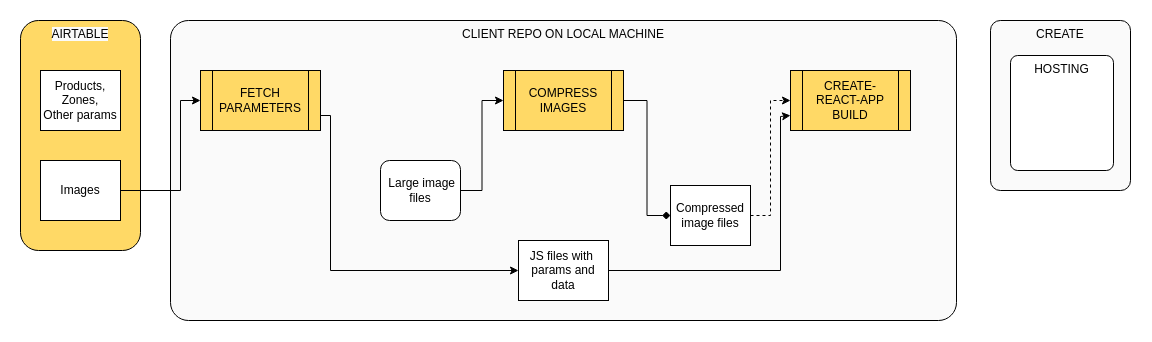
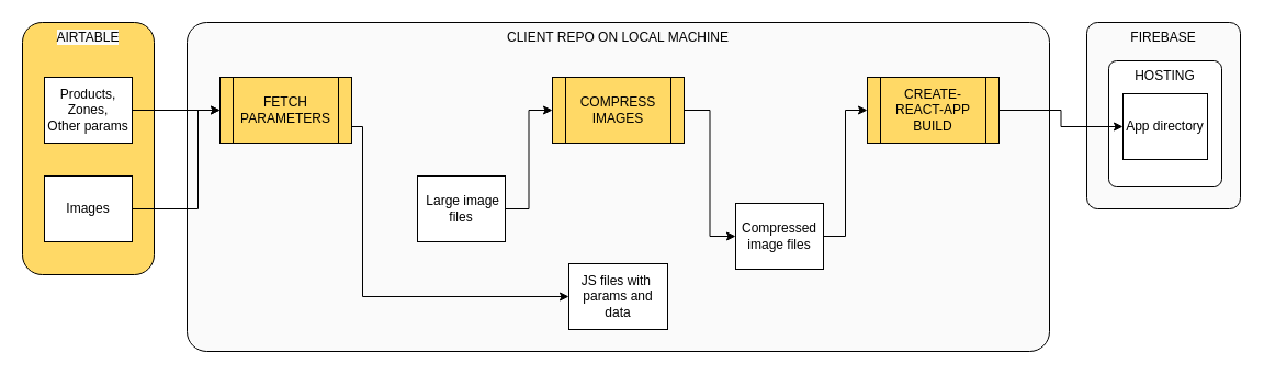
  <mxCell id="0" />
  <mxCell id="1" parent="0" />
  <mxCell id="2" value="CLIENT REPO ON LOCAL MACHINE" style="rounded=1;whiteSpace=wrap;html=1;verticalAlign=top;fillColor=#fafafa;arcSize=6;" parent="1" vertex="1"><mxGeometry x="170" y="20" width="786" height="300" as="geometry" /></mxCell>
  <mxCell id="3" style="edgeStyle=orthogonalEdgeStyle;rounded=0;orthogonalLoop=1;jettySize=auto;html=1;exitX=1;exitY=0.75;exitDx=0;exitDy=0;entryX=0;entryY=0.5;entryDx=0;entryDy=0;" edge="1" parent="1" source="4" target="13"><mxGeometry relative="1" as="geometry"><Array as="points"><mxPoint x="330" y="115" /><mxPoint x="330" y="270" /></Array></mxGeometry></mxCell>
  <mxCell id="4" value="FETCH PARAMETERS" style="shape=process;whiteSpace=wrap;html=1;backgroundOutline=1;fillColor=#FFD966;" parent="1" vertex="1"><mxGeometry x="200" y="70" width="120" height="60" as="geometry" /></mxCell>
- <mxCell id="5" style="edgeStyle=orthogonalEdgeStyle;rounded=0;orthogonalLoop=1;jettySize=auto;html=1;exitX=1;exitY=0.5;exitDx=0;exitDy=0;entryX=0;entryY=0.5;entryDx=0;entryDy=0;endArrow=diamond;" parent="1" source="6" target="11" edge="1"><mxGeometry relative="1" as="geometry" /></mxCell>
+ <mxCell id="5" style="edgeStyle=orthogonalEdgeStyle;rounded=0;orthogonalLoop=1;jettySize=auto;html=1;exitX=1;exitY=0.5;exitDx=0;exitDy=0;entryX=0;entryY=0.5;entryDx=0;entryDy=0;" parent="1" source="6" target="11" edge="1"><mxGeometry relative="1" as="geometry" /></mxCell>
  <mxCell id="6" value="COMPRESS IMAGES" style="shape=process;whiteSpace=wrap;html=1;backgroundOutline=1;fillColor=#FFD966;" parent="1" vertex="1"><mxGeometry x="503" y="70" width="120" height="60" as="geometry" /></mxCell>
  <mxCell id="7" value="&lt;div&gt;CREATE-REACT-APP BUILD&lt;br&gt;&lt;/div&gt;" style="shape=process;whiteSpace=wrap;html=1;backgroundOutline=1;fillColor=#FFD966;" parent="1" vertex="1"><mxGeometry x="790" y="70" width="120" height="60" as="geometry" /></mxCell>
  <mxCell id="8" style="edgeStyle=orthogonalEdgeStyle;rounded=0;orthogonalLoop=1;jettySize=auto;html=1;exitX=1;exitY=0.5;exitDx=0;exitDy=0;entryX=0;entryY=0.5;entryDx=0;entryDy=0;" edge="1" parent="1" source="9" target="6"><mxGeometry relative="1" as="geometry" /></mxCell>
- <mxCell id="9" value="&amp;nbsp;Large image files" style="whiteSpace=wrap;html=1;rounded=1;" parent="1" vertex="1"><mxGeometry x="380" y="160" width="80" height="60" as="geometry" /></mxCell>
- <mxCell id="10" style="edgeStyle=orthogonalEdgeStyle;rounded=0;orthogonalLoop=1;jettySize=auto;html=1;exitX=1;exitY=0.5;exitDx=0;exitDy=0;entryX=0;entryY=0.5;entryDx=0;entryDy=0;dashed=1;" edge="1" parent="1" source="11" target="7"><mxGeometry relative="1" as="geometry" /></mxCell>
+ <mxCell id="9" value="&amp;nbsp;Large image files" style="rounded=0;whiteSpace=wrap;html=1;" parent="1" vertex="1"><mxGeometry x="380" y="160" width="80" height="60" as="geometry" /></mxCell>
+ <mxCell id="10" style="edgeStyle=orthogonalEdgeStyle;rounded=0;orthogonalLoop=1;jettySize=auto;html=1;exitX=1;exitY=0.5;exitDx=0;exitDy=0;entryX=0;entryY=0.5;entryDx=0;entryDy=0;" edge="1" parent="1" source="11" target="7"><mxGeometry relative="1" as="geometry" /></mxCell>
  <mxCell id="11" value="Compressed image files" style="rounded=0;whiteSpace=wrap;html=1;" parent="1" vertex="1"><mxGeometry x="670" y="185" width="80" height="60" as="geometry" /></mxCell>
- <mxCell id="12" style="edgeStyle=orthogonalEdgeStyle;rounded=0;orthogonalLoop=1;jettySize=auto;html=1;exitX=1;exitY=0.5;exitDx=0;exitDy=0;entryX=0;entryY=0.75;entryDx=0;entryDy=0;" edge="1" parent="1" source="13" target="7"><mxGeometry relative="1" as="geometry"><Array as="points"><mxPoint x="780" y="270" /><mxPoint x="780" y="116" /></Array></mxGeometry></mxCell>
  <mxCell id="13" value="JS files with&amp;nbsp; params and data" style="rounded=0;whiteSpace=wrap;html=1;" parent="1" vertex="1"><mxGeometry x="518" y="240" width="90" height="60" as="geometry" /></mxCell>
  <mxCell id="14" value="AIRTABLE" style="rounded=1;whiteSpace=wrap;html=1;verticalAlign=top;labelBackgroundColor=#fafafa;fillColor=#ffd966;" parent="1" vertex="1"><mxGeometry x="20" y="20" width="120" height="230" as="geometry" /></mxCell>
  <mxCell id="15" value="Products,&lt;br&gt;&lt;div&gt;Zones,&lt;/div&gt;&lt;div&gt;Other params&lt;br&gt;&lt;/div&gt;" style="rounded=0;whiteSpace=wrap;html=1;" parent="1" vertex="1"><mxGeometry x="40" y="70" width="80" height="60" as="geometry" /></mxCell>
  <mxCell id="16" value="&lt;div&gt;Images&lt;br&gt;&lt;/div&gt;" style="rounded=0;whiteSpace=wrap;html=1;" parent="1" vertex="1"><mxGeometry x="40" y="160" width="80" height="60" as="geometry" /></mxCell>
- <mxCell id="17" value="CREATE" style="rounded=1;whiteSpace=wrap;html=1;verticalAlign=top;fillColor=#fafafa;arcSize=7;" parent="1" vertex="1"><mxGeometry x="990" y="20" width="140" height="170" as="geometry" /></mxCell>
+ <mxCell id="17" value="FIREBASE" style="rounded=1;whiteSpace=wrap;html=1;verticalAlign=top;fillColor=#fafafa;arcSize=7;" parent="1" vertex="1"><mxGeometry x="990" y="20" width="140" height="170" as="geometry" /></mxCell>
  <mxCell id="18" value="HOSTING" style="rounded=1;whiteSpace=wrap;html=1;verticalAlign=top;arcSize=7;" parent="1" vertex="1"><mxGeometry x="1010" y="55" width="103" height="115" as="geometry" /></mxCell>
+ <mxCell id="19" value="App directory" style="rounded=0;whiteSpace=wrap;html=1;" parent="1" vertex="1"><mxGeometry x="1023" y="85" width="77" height="60" as="geometry" /></mxCell>
+ <mxCell id="20" style="edgeStyle=orthogonalEdgeStyle;rounded=0;orthogonalLoop=1;jettySize=auto;html=1;exitX=1;exitY=0.5;exitDx=0;exitDy=0;" edge="1" parent="1" source="7" target="19"><mxGeometry relative="1" as="geometry" /></mxCell>
  <mxCell id="21" style="edgeStyle=orthogonalEdgeStyle;rounded=0;orthogonalLoop=1;jettySize=auto;html=1;exitX=1;exitY=0.5;exitDx=0;exitDy=0;" parent="1" source="16" edge="1"><mxGeometry relative="1" as="geometry"><mxPoint x="200" y="100" as="targetPoint" /><Array as="points"><mxPoint x="180" y="190" /><mxPoint x="180" y="100" /></Array></mxGeometry></mxCell>
+ <mxCell id="22" style="edgeStyle=orthogonalEdgeStyle;rounded=0;orthogonalLoop=1;jettySize=auto;html=1;exitX=1;exitY=0.5;exitDx=0;exitDy=0;" parent="1" source="15" target="4" edge="1"><mxGeometry relative="1" as="geometry" /></mxCell>
